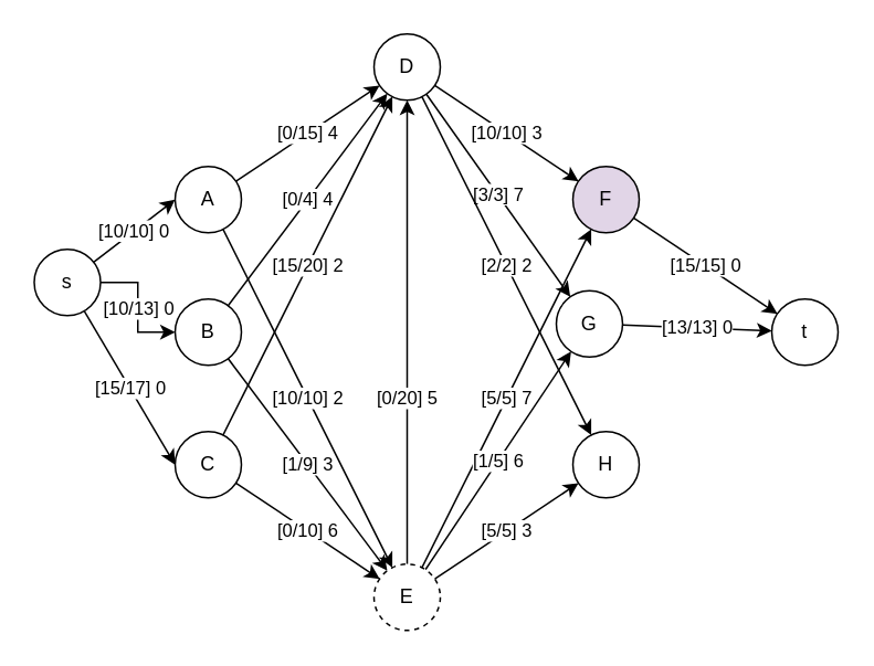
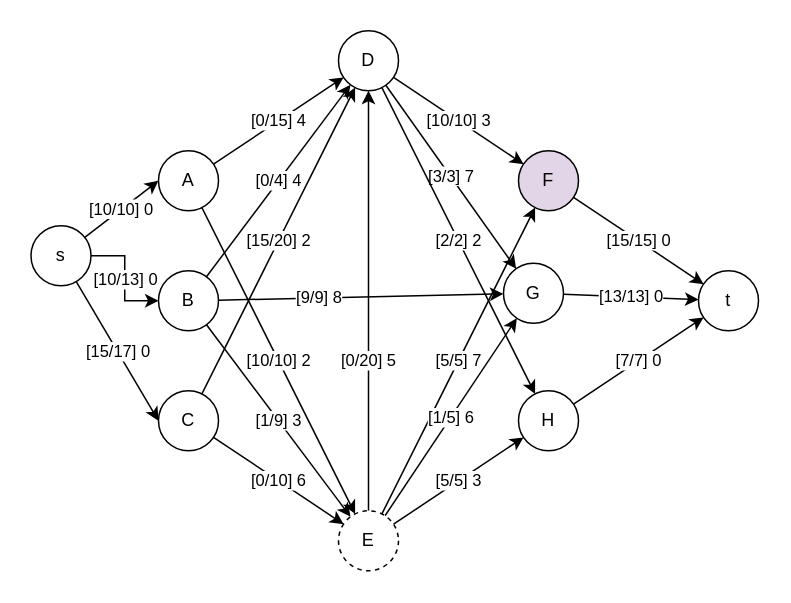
  <mxCell id="0" />
  <mxCell id="1" parent="0" />
  <mxCell id="2" value="[10/10] 0" style="rounded=0;orthogonalLoop=1;jettySize=auto;html=1;entryX=0;entryY=0.5;entryDx=0;entryDy=0;" parent="1" source="5" target="8" edge="1"><mxGeometry x="-0.001" relative="1" as="geometry"><mxPoint as="offset" /></mxGeometry></mxCell>
  <mxCell id="3" value="[10/13] 0" style="edgeStyle=orthogonalEdgeStyle;rounded=0;orthogonalLoop=1;jettySize=auto;html=1;" parent="1" source="5" target="12" edge="1"><mxGeometry relative="1" as="geometry" /></mxCell>
  <mxCell id="4" value="&lt;div&gt;[15/17] 0&lt;/div&gt;" style="rounded=0;orthogonalLoop=1;jettySize=auto;html=1;entryX=0;entryY=0.5;entryDx=0;entryDy=0;" parent="1" source="5" target="15" edge="1"><mxGeometry relative="1" as="geometry" /></mxCell>
  <mxCell id="5" value="s" style="ellipse;whiteSpace=wrap;html=1;aspect=fixed;" parent="1" vertex="1"><mxGeometry x="20" y="150" width="40" height="40" as="geometry" /></mxCell>
  <mxCell id="6" value="[0/15] 4" style="rounded=0;orthogonalLoop=1;jettySize=auto;html=1;" parent="1" source="8" target="19" edge="1"><mxGeometry relative="1" as="geometry" /></mxCell>
  <mxCell id="7" value="&lt;div&gt;[10/10] 2&lt;/div&gt;" style="rounded=0;orthogonalLoop=1;jettySize=auto;html=1;" parent="1" source="8" target="24" edge="1"><mxGeometry relative="1" as="geometry" /></mxCell>
  <mxCell id="8" value="A" style="ellipse;whiteSpace=wrap;html=1;aspect=fixed;" parent="1" vertex="1"><mxGeometry x="105" y="100" width="40" height="40" as="geometry" /></mxCell>
  <mxCell id="9" value="[0/4] 4" style="rounded=0;orthogonalLoop=1;jettySize=auto;html=1;" parent="1" source="12" target="19" edge="1"><mxGeometry relative="1" as="geometry" /></mxCell>
  <mxCell id="10" value="[1/9] 3" style="rounded=0;orthogonalLoop=1;jettySize=auto;html=1;" parent="1" source="12" target="24" edge="1"><mxGeometry relative="1" as="geometry" /></mxCell>
+ <mxCell id="11" value="&lt;div&gt;[9/9] 8&lt;/div&gt;" style="rounded=0;orthogonalLoop=1;jettySize=auto;html=1;" parent="1" source="12" target="28" edge="1"><mxGeometry x="-0.3" relative="1" as="geometry"><mxPoint as="offset" /></mxGeometry></mxCell>
  <mxCell id="12" value="B" style="ellipse;whiteSpace=wrap;html=1;aspect=fixed;" parent="1" vertex="1"><mxGeometry x="105" y="180" width="40" height="40" as="geometry" /></mxCell>
  <mxCell id="13" value="[15/20] 2" style="rounded=0;orthogonalLoop=1;jettySize=auto;html=1;" parent="1" source="15" target="19" edge="1"><mxGeometry relative="1" as="geometry" /></mxCell>
  <mxCell id="14" value="[0/10] 6" style="rounded=0;orthogonalLoop=1;jettySize=auto;html=1;" parent="1" source="15" target="24" edge="1"><mxGeometry relative="1" as="geometry" /></mxCell>
  <mxCell id="15" value="C" style="ellipse;whiteSpace=wrap;html=1;aspect=fixed;" parent="1" vertex="1"><mxGeometry x="105" y="260" width="40" height="40" as="geometry" /></mxCell>
  <mxCell id="16" value="[10/10] 3" style="rounded=0;orthogonalLoop=1;jettySize=auto;html=1;" parent="1" source="19" target="26" edge="1"><mxGeometry relative="1" as="geometry" /></mxCell>
  <mxCell id="17" value="[3/3] 7" style="rounded=0;orthogonalLoop=1;jettySize=auto;html=1;" parent="1" source="19" target="28" edge="1"><mxGeometry relative="1" as="geometry" /></mxCell>
  <mxCell id="18" value="[2/2] 2" style="rounded=0;orthogonalLoop=1;jettySize=auto;html=1;" parent="1" source="19" target="30" edge="1"><mxGeometry relative="1" as="geometry" /></mxCell>
  <mxCell id="19" value="D" style="ellipse;whiteSpace=wrap;html=1;aspect=fixed;" parent="1" vertex="1"><mxGeometry x="225" y="20" width="40" height="40" as="geometry" /></mxCell>
  <mxCell id="20" value="[5/5] 7" style="rounded=0;orthogonalLoop=1;jettySize=auto;html=1;" parent="1" source="24" target="26" edge="1"><mxGeometry relative="1" as="geometry" /></mxCell>
  <mxCell id="21" value="[1/5] 6" style="rounded=0;orthogonalLoop=1;jettySize=auto;html=1;" parent="1" source="24" target="28" edge="1"><mxGeometry relative="1" as="geometry" /></mxCell>
  <mxCell id="22" value="[5/5] 3" style="rounded=0;orthogonalLoop=1;jettySize=auto;html=1;" parent="1" source="24" target="30" edge="1"><mxGeometry relative="1" as="geometry" /></mxCell>
  <mxCell id="23" value="[0/20] 5" style="edgeStyle=orthogonalEdgeStyle;rounded=0;orthogonalLoop=1;jettySize=auto;html=1;" parent="1" source="24" target="19" edge="1"><mxGeometry x="-0.286" relative="1" as="geometry"><mxPoint as="offset" /></mxGeometry></mxCell>
  <mxCell id="24" value="E" style="ellipse;whiteSpace=wrap;html=1;aspect=fixed;dashed=1;" parent="1" vertex="1"><mxGeometry x="225" y="340" width="40" height="40" as="geometry" /></mxCell>
  <mxCell id="25" value="[15/15] 0" style="rounded=0;orthogonalLoop=1;jettySize=auto;html=1;" parent="1" source="26" target="31" edge="1"><mxGeometry relative="1" as="geometry" /></mxCell>
  <mxCell id="26" value="F" style="ellipse;whiteSpace=wrap;html=1;aspect=fixed;fillColor=#e1d5e7;" parent="1" vertex="1"><mxGeometry x="345" y="100" width="40" height="40" as="geometry" /></mxCell>
  <mxCell id="27" value="[13/13] 0" style="rounded=0;orthogonalLoop=1;jettySize=auto;html=1;" parent="1" source="28" target="31" edge="1"><mxGeometry relative="1" as="geometry" /></mxCell>
  <mxCell id="28" value="G" style="ellipse;whiteSpace=wrap;html=1;aspect=fixed;" parent="1" vertex="1"><mxGeometry x="335" y="175" width="40" height="40" as="geometry" /></mxCell>
+ <mxCell id="29" value="[7/7] 0" style="rounded=0;orthogonalLoop=1;jettySize=auto;html=1;" parent="1" source="30" target="31" edge="1"><mxGeometry relative="1" as="geometry" /></mxCell>
  <mxCell id="30" value="H" style="ellipse;whiteSpace=wrap;html=1;aspect=fixed;" parent="1" vertex="1"><mxGeometry x="345" y="260" width="40" height="40" as="geometry" /></mxCell>
  <mxCell id="31" value="t" style="ellipse;whiteSpace=wrap;html=1;aspect=fixed;" parent="1" vertex="1"><mxGeometry x="465" y="180" width="40" height="40" as="geometry" /></mxCell>
